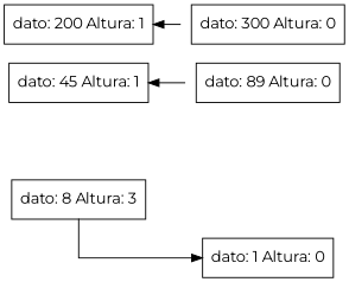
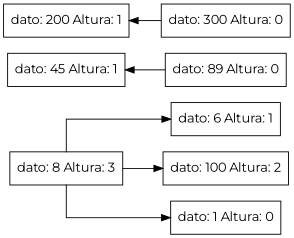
  digraph {
    concentrate=true
    fontname=Montserrat
    rankdir=LR
    splines=ortho
    node [fontname=Montserrat shape=record]
    edge [fontname=Montserrat]
    n1 [label="{dato: 8  Altura: 3}"]
+   n2 [label="{dato: 6  Altura: 1}"]
+   n3 [label="{dato: 100  Altura: 2}"]
    n4 [label="{dato: 1  Altura: 0}"]
    n5 [label="{dato: 45  Altura: 1}"]
    n6 [label="{dato: 89  Altura: 0}"]
    n7 [label="{dato: 200  Altura: 1}"]
    n8 [label="{dato: 300  Altura: 0}"]
+   n1 -> n2
+   n1 -> n3
    n1 -> n4
-   n5 -> n6
-   n7 -> n8
+   n6 -> n5
+   n8 -> n7
  }
